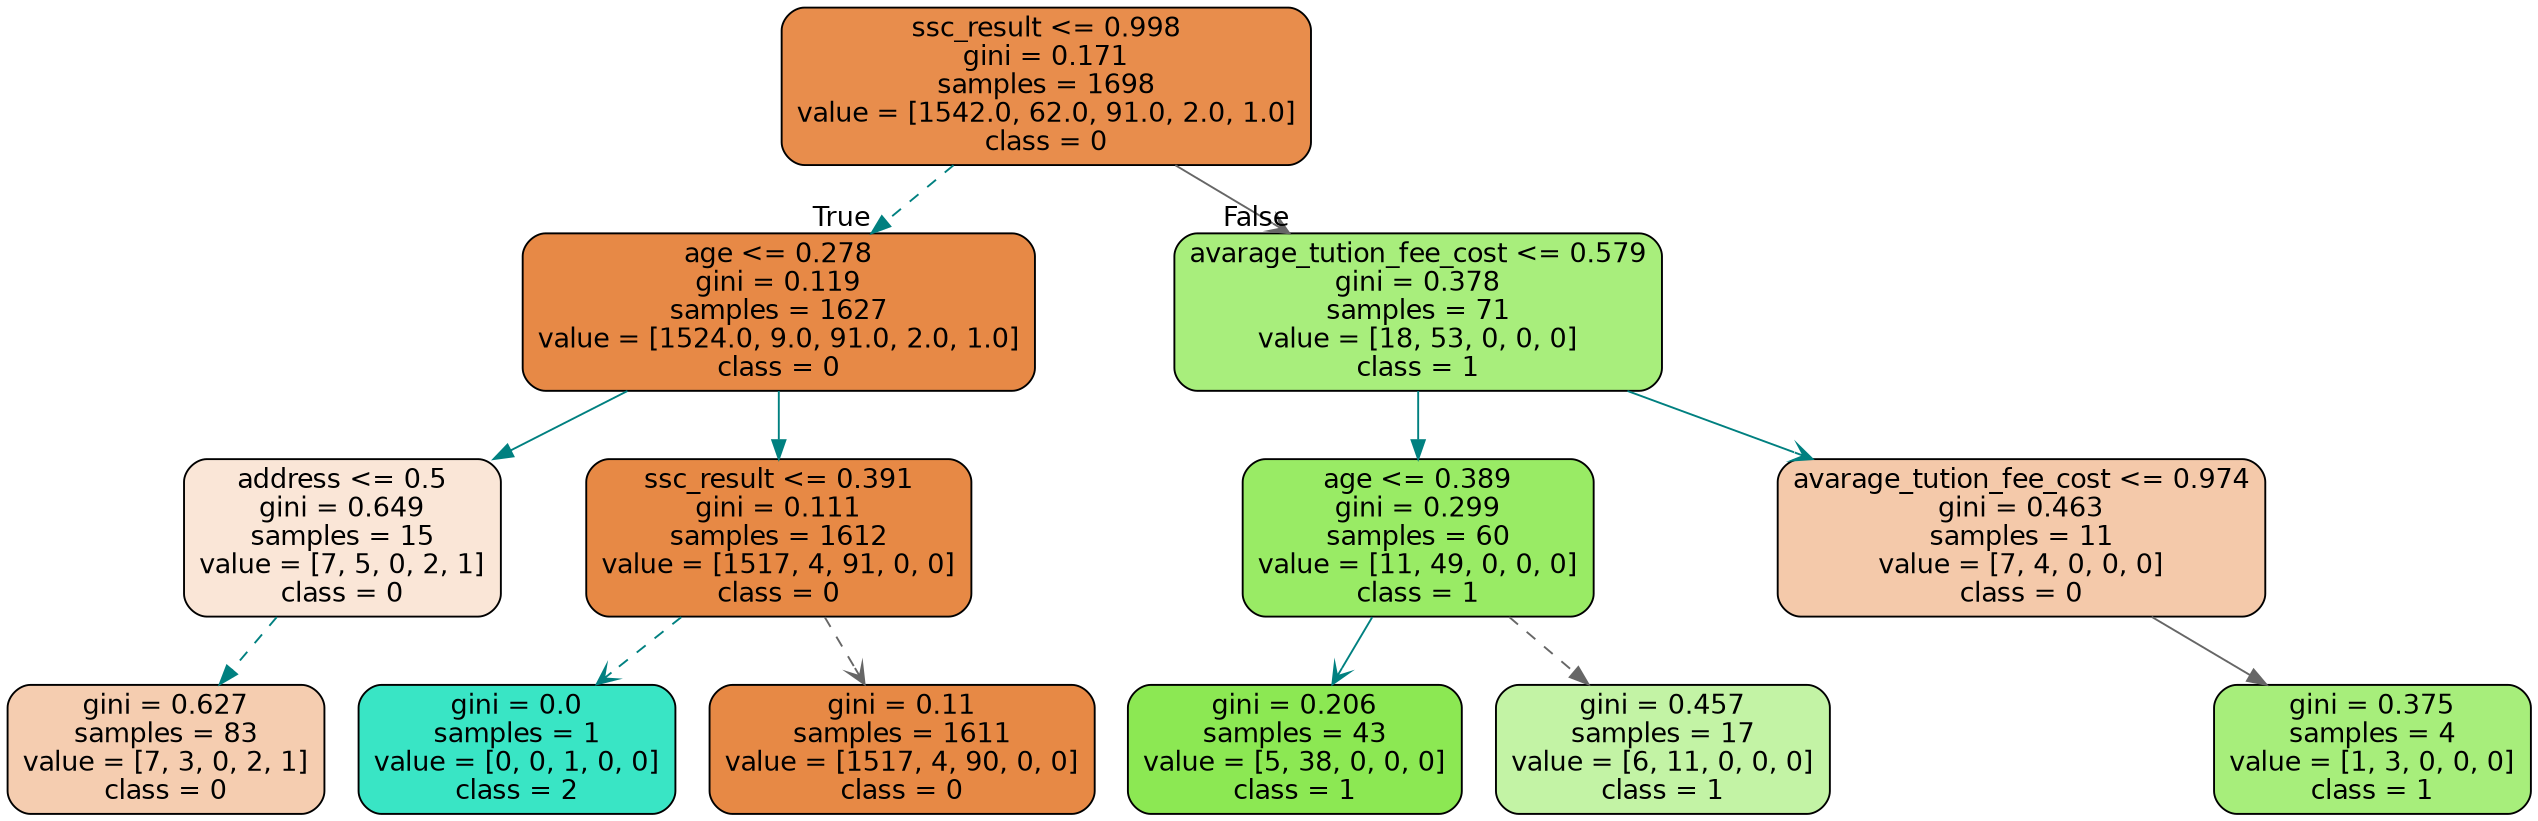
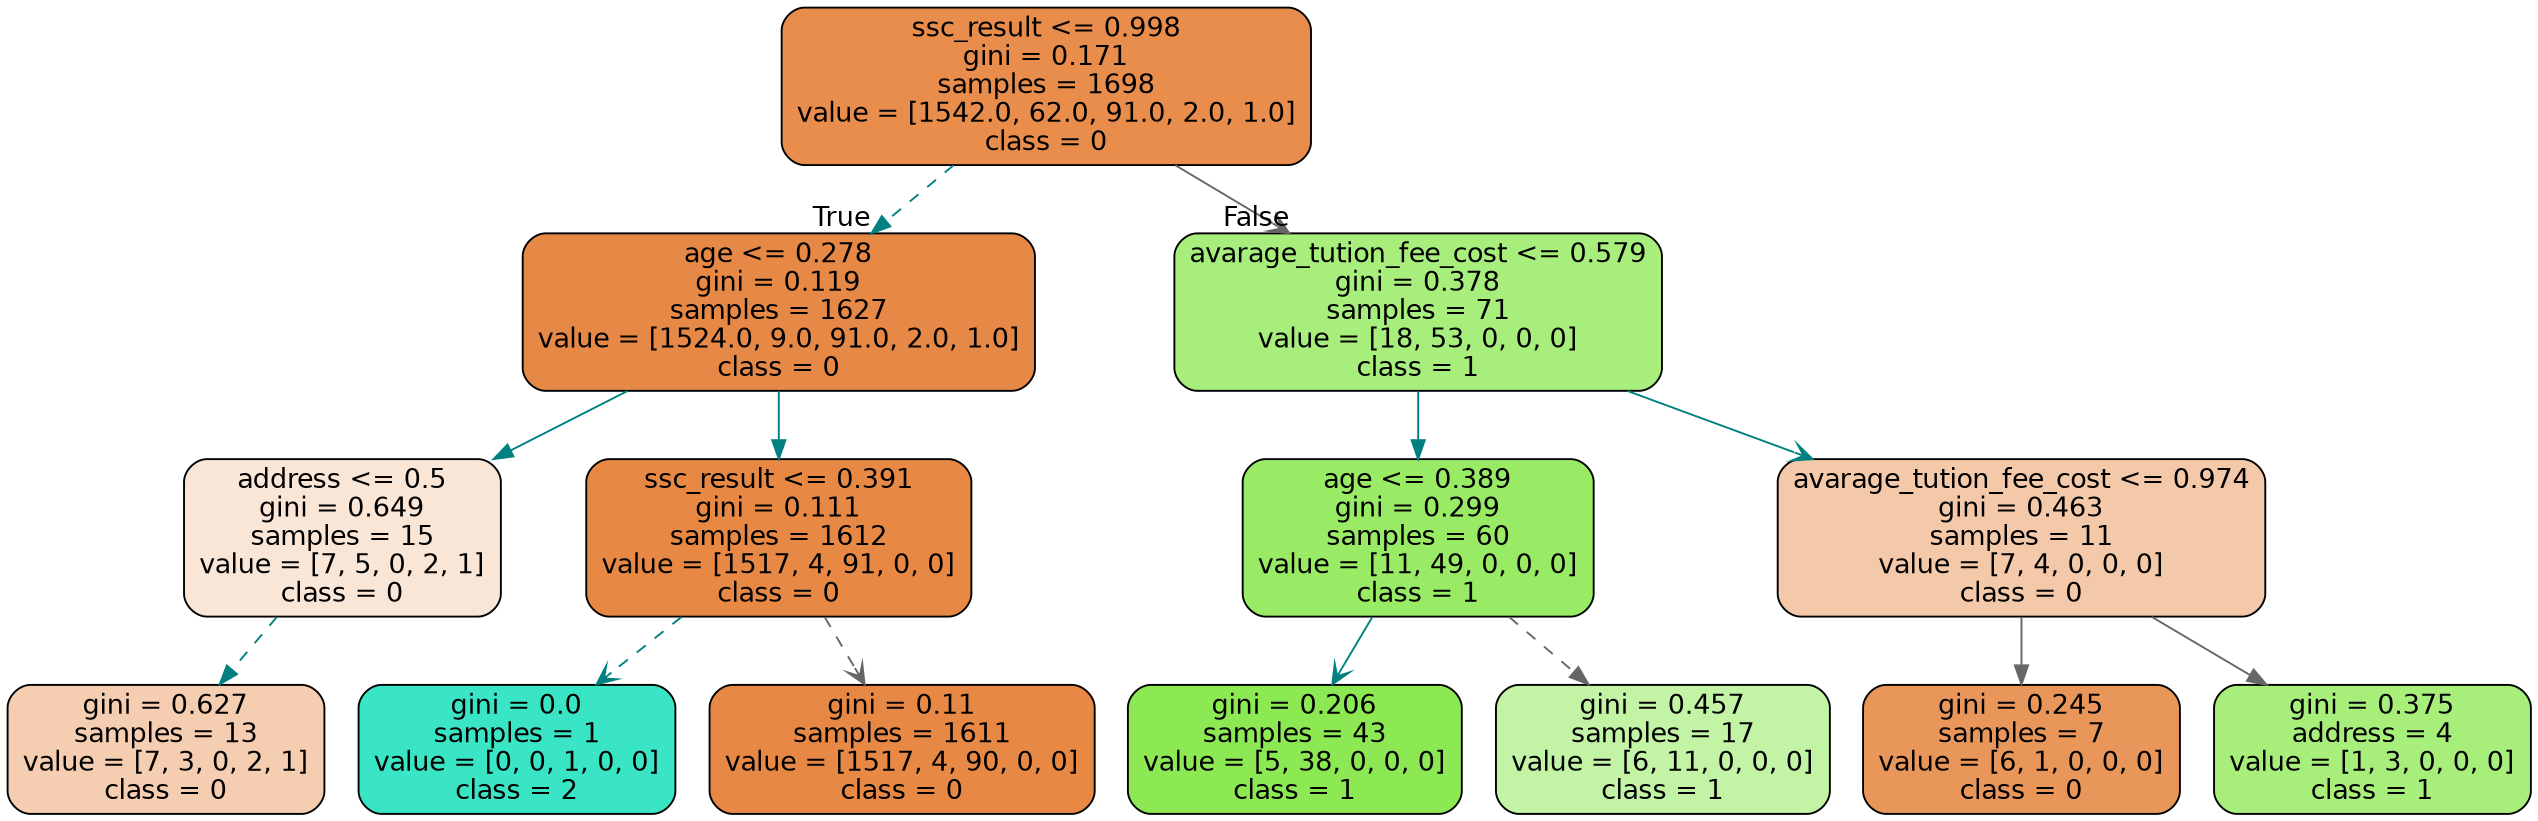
  digraph {
    node [color=black fillcolor="#e78945" fontname=helvetica shape=box style="filled, rounded"]
    edge [arrowhead=normal color=teal fontname=helvetica style=solid]
    n1 [fillcolor="#e88d4c" label="ssc_result <= 0.998\ngini = 0.171\nsamples = 1698\nvalue = [1542.0, 62.0, 91.0, 2.0, 1.0]\nclass = 0"]
    n2 [fillcolor="#e78946" label="age <= 0.278\ngini = 0.119\nsamples = 1627\nvalue = [1524.0, 9.0, 91.0, 2.0, 1.0]\nclass = 0"]
    n3 [fillcolor="#a8ee7c" label="avarage_tution_fee_cost <= 0.579\ngini = 0.378\nsamples = 71\nvalue = [18, 53, 0, 0, 0]\nclass = 1"]
    n4 [fillcolor="#fae6d7" label="address <= 0.5\ngini = 0.649\nsamples = 15\nvalue = [7, 5, 0, 2, 1]\nclass = 0"]
    n5 [label="ssc_result <= 0.391\ngini = 0.111\nsamples = 1612\nvalue = [1517, 4, 91, 0, 0]\nclass = 0"]
    n6 [fillcolor="#99eb65" label="age <= 0.389\ngini = 0.299\nsamples = 60\nvalue = [11, 49, 0, 0, 0]\nclass = 1"]
    n7 [fillcolor="#f4c9aa" label="avarage_tution_fee_cost <= 0.974\ngini = 0.463\nsamples = 11\nvalue = [7, 4, 0, 0, 0]\nclass = 0"]
-   n8 [fillcolor="#f5cdb0" label="gini = 0.627\nsamples = 83\nvalue = [7, 3, 0, 2, 1]\nclass = 0"]
+   n8 [fillcolor="#f5cdb0" label="gini = 0.627\nsamples = 13\nvalue = [7, 3, 0, 2, 1]\nclass = 0"]
    n9 [fillcolor="#39e5c5" label="gini = 0.0\nsamples = 1\nvalue = [0, 0, 1, 0, 0]\nclass = 2"]
    n10 [label="gini = 0.11\nsamples = 1611\nvalue = [1517, 4, 90, 0, 0]\nclass = 0"]
    n11 [fillcolor="#8ce853" label="gini = 0.206\nsamples = 43\nvalue = [5, 38, 0, 0, 0]\nclass = 1"]
    n12 [fillcolor="#c3f3a5" label="gini = 0.457\nsamples = 17\nvalue = [6, 11, 0, 0, 0]\nclass = 1"]
-   n14 [fillcolor="#a7ee7b" label="gini = 0.375\nsamples = 4\nvalue = [1, 3, 0, 0, 0]\nclass = 1"]
+   n13 [fillcolor="#e9965a" label="gini = 0.245\nsamples = 7\nvalue = [6, 1, 0, 0, 0]\nclass = 0"]
+   n14 [fillcolor="#a7ee7b" label="gini = 0.375\naddress = 4\nvalue = [1, 3, 0, 0, 0]\nclass = 1"]
    n1 -> n2 [headlabel=True labelangle=45 labeldistance=2.5 style=dashed]
    n1 -> n3 [arrowhead=vee color=gray40 headlabel=False labelangle=-45 labeldistance=2.5]
    n2 -> n4
    n2 -> n5
    n3 -> n6
    n3 -> n7 [arrowhead=vee]
    n4 -> n8 [style=dashed]
    n5 -> n9 [arrowhead=vee style=dashed]
    n5 -> n10 [arrowhead=vee color=gray40 style=dashed]
    n6 -> n11 [arrowhead=vee]
    n6 -> n12 [color=gray40 style=dashed]
+   n7 -> n13 [color=gray40]
    n7 -> n14 [color=gray40]
  }
